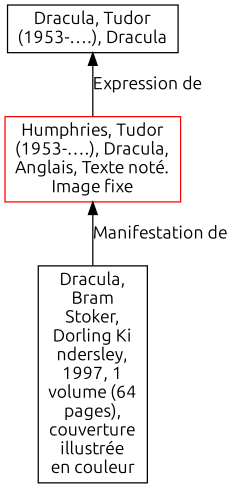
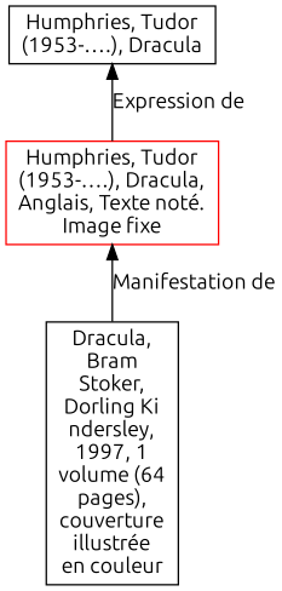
  digraph {
    rankdir=BT
    fontname=Ubuntu
    node [align=left shape=rect fontname=Ubuntu]
    edge [fontname=Ubuntu]
    n1 [color=red label="Humphries, Tudor\n(1953-….), Dracula,\nAnglais, Texte noté.\nImage fixe"]
-   n2 [label="Dracula, Tudor\n(1953-….), Dracula"]
+   n2 [label="Humphries, Tudor\n(1953-….), Dracula"]
    n3 [label="Dracula,\nBram\nStoker,\nDorling Ki\nndersley,\n1997, 1\nvolume (64\npages),\ncouverture\nillustrée\nen couleur"]
    n1 -> n2 [label="Expression de"]
    n3 -> n1 [label="Manifestation de"]
  }
